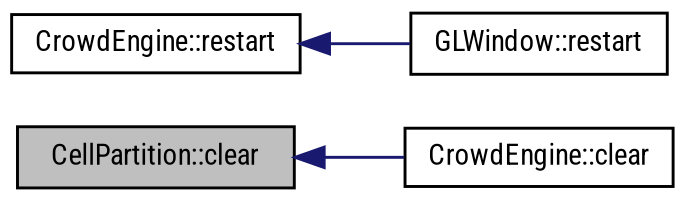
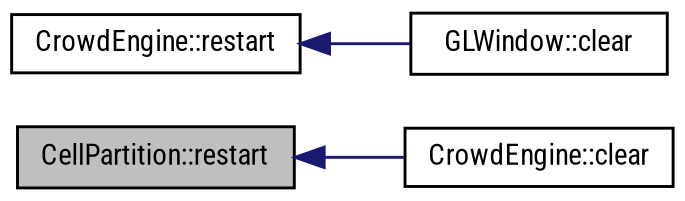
  digraph {
    fontname="Roboto Condensed"
    rankdir=LR
    node [color=black fillcolor=white fontname="Roboto Condensed" fontsize=10 shape=record style=filled]
    edge [color=midnightblue dir=back fontname="Roboto Condensed" fontsize=10 labelfontname=FreeSans labelfontsize=10 style=solid]
-   n1 [fillcolor=grey75 fontcolor=black height=0.2 label="CellPartition::clear" width=0.4]
+   n1 [fillcolor=grey75 fontcolor=black height=0.2 label="CellPartition::restart" width=0.4]
    n2 [height=0.2 label="CrowdEngine::clear" width=0.4]
    n3 [height=0.2 label="CrowdEngine::restart" width=0.4]
-   n4 [height=0.2 label="GLWindow::restart" width=0.4]
+   n4 [height=0.2 label="GLWindow::clear" width=0.4]
    n1 -> n2
    n3 -> n4
  }
